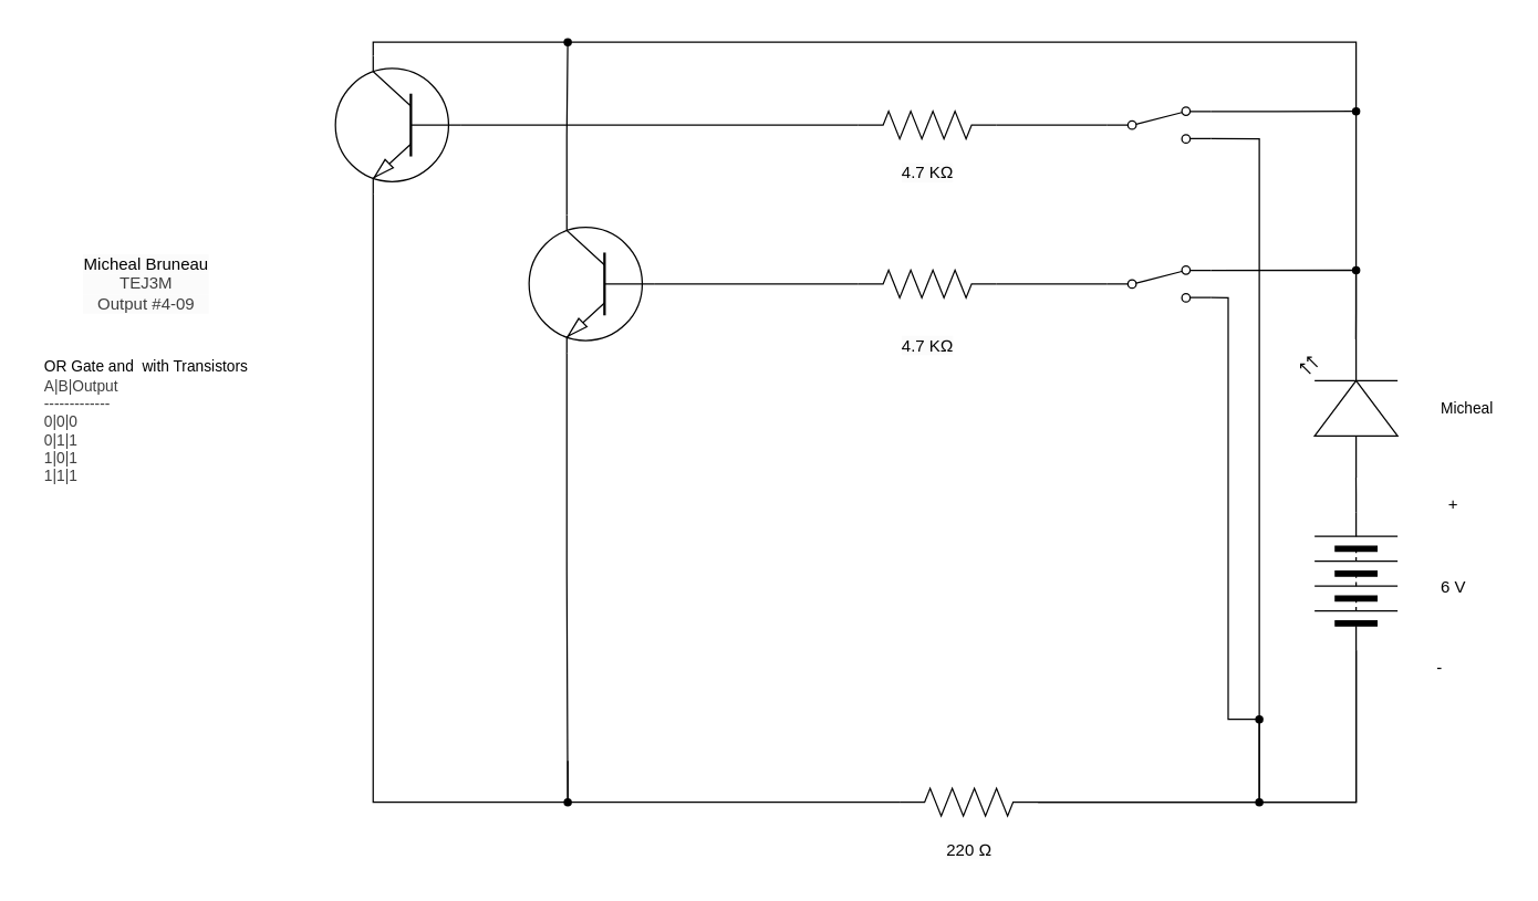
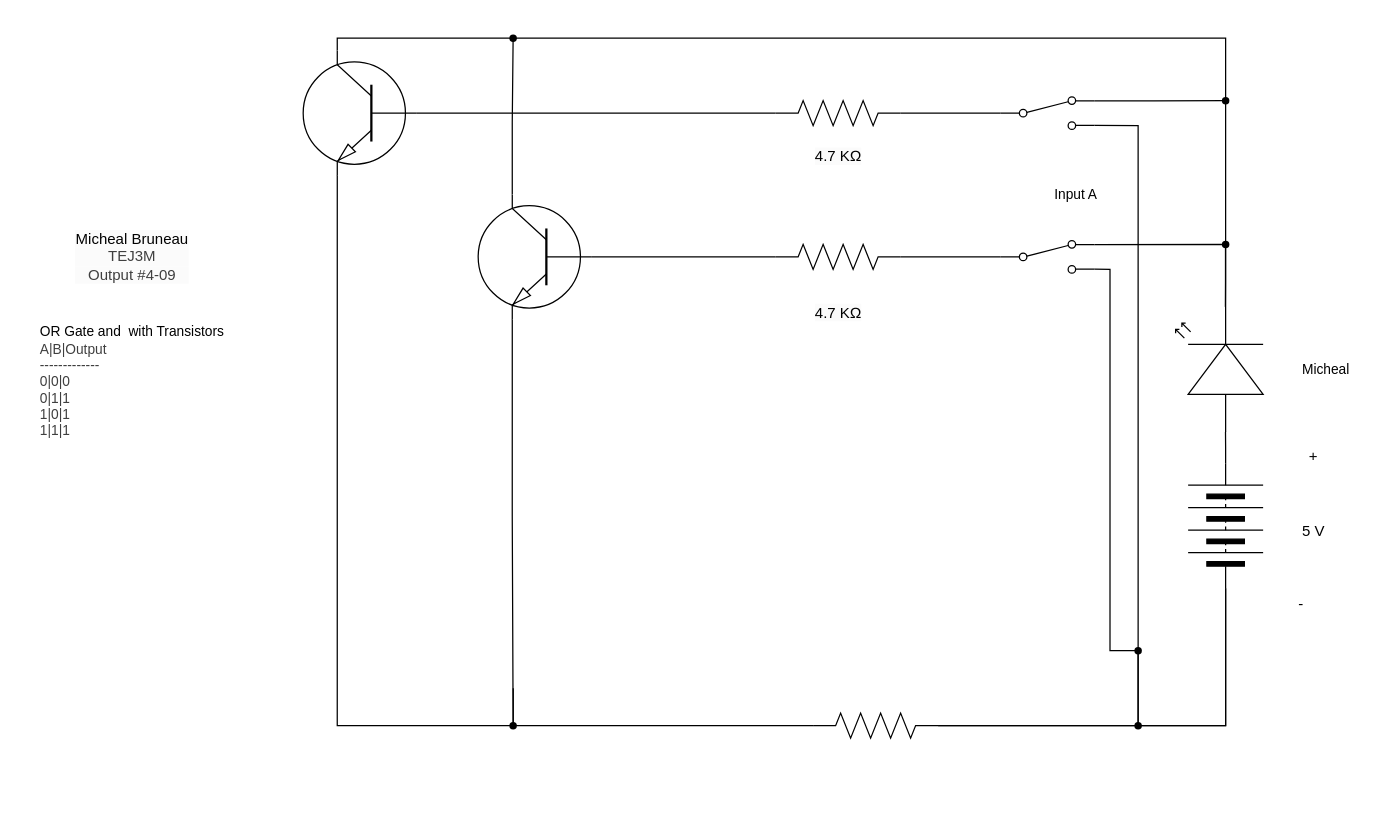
  <mxCell id="0" />
  <mxCell id="1" parent="0" />
  <mxCell id="2" value="&lt;span style=&quot;scrollbar-color: rgb(226, 226, 226) rgb(251, 251, 251); background-color: rgb(251, 251, 251); color: rgb(0, 0, 0);&quot;&gt;Micheal Bruneau&lt;/span&gt;&lt;div style=&quot;scrollbar-color: rgb(226, 226, 226) rgb(251, 251, 251); background-color: rgb(251, 251, 251); color: rgb(63, 63, 63);&quot;&gt;TEJ3M&lt;/div&gt;&lt;div style=&quot;scrollbar-color: rgb(226, 226, 226) rgb(251, 251, 251); background-color: rgb(251, 251, 251); color: rgb(63, 63, 63);&quot;&gt;Output #4-09&lt;/div&gt;" style="text;html=1;align=center;verticalAlign=middle;resizable=0;points=[];autosize=1;strokeColor=none;fillColor=none;" vertex="1" parent="1"><mxGeometry x="50" y="175" width="110" height="60" as="geometry" /></mxCell>
  <mxCell id="3" style="edgeStyle=orthogonalEdgeStyle;shape=connector;rounded=0;html=1;exitX=0;exitY=0.5;exitDx=0;exitDy=0;entryX=1;entryY=0.88;entryDx=0;entryDy=0;strokeColor=default;align=center;verticalAlign=middle;fontFamily=Helvetica;fontSize=11;fontColor=default;labelBackgroundColor=default;endArrow=none;endFill=0;" edge="1" parent="1" source="4" target="29"><mxGeometry relative="1" as="geometry"><Array as="points"><mxPoint x="980" y="580" /><mxPoint x="910" y="580" /><mxPoint x="910" y="100" /></Array></mxGeometry></mxCell>
  <mxCell id="4" value="" style="pointerEvents=1;verticalLabelPosition=bottom;shadow=0;dashed=0;align=center;html=1;verticalAlign=top;shape=mxgraph.electrical.miscellaneous.batteryStack;rotation=-90;" vertex="1" parent="1"><mxGeometry x="930" y="390" width="100" height="60" as="geometry" /></mxCell>
  <mxCell id="5" value="+" style="text;html=1;align=center;verticalAlign=middle;resizable=0;points=[];autosize=1;strokeColor=none;fillColor=none;" vertex="1" parent="1"><mxGeometry x="1035" y="350" width="30" height="30" as="geometry" /></mxCell>
  <mxCell id="6" value="-" style="text;html=1;align=center;verticalAlign=middle;resizable=0;points=[];autosize=1;strokeColor=none;fillColor=none;" vertex="1" parent="1"><mxGeometry x="1025" y="468" width="30" height="30" as="geometry" /></mxCell>
- <mxCell id="7" value="6 V" style="text;html=1;align=center;verticalAlign=middle;resizable=0;points=[];autosize=1;strokeColor=none;fillColor=none;" vertex="1" parent="1"><mxGeometry x="1030" y="410" width="40" height="30" as="geometry" /></mxCell>
+ <mxCell id="7" value="5 V" style="text;html=1;align=center;verticalAlign=middle;resizable=0;points=[];autosize=1;strokeColor=none;fillColor=none;" vertex="1" parent="1"><mxGeometry x="1030" y="410" width="40" height="30" as="geometry" /></mxCell>
  <mxCell id="8" style="edgeStyle=orthogonalEdgeStyle;shape=connector;rounded=0;html=1;exitX=0.7;exitY=0;exitDx=0;exitDy=0;exitPerimeter=0;strokeColor=default;align=center;verticalAlign=middle;fontFamily=Helvetica;fontSize=11;fontColor=default;labelBackgroundColor=default;endArrow=none;endFill=0;" edge="1" parent="1" source="9" target="45"><mxGeometry relative="1" as="geometry" /></mxCell>
  <mxCell id="9" value="" style="verticalLabelPosition=bottom;shadow=0;dashed=0;align=center;html=1;verticalAlign=top;shape=mxgraph.electrical.transistors.npn_transistor_1;rotation=-180;flipV=1;" vertex="1" parent="1"><mxGeometry x="380" y="155" width="95" height="100" as="geometry" /></mxCell>
  <mxCell id="10" style="edgeStyle=orthogonalEdgeStyle;shape=connector;rounded=0;html=1;exitX=1;exitY=0.5;exitDx=0;exitDy=0;exitPerimeter=0;entryX=0;entryY=0.5;entryDx=0;entryDy=0;strokeColor=default;align=center;verticalAlign=middle;fontFamily=Helvetica;fontSize=11;fontColor=default;labelBackgroundColor=default;endArrow=none;endFill=0;" edge="1" parent="1" source="11" target="24"><mxGeometry relative="1" as="geometry" /></mxCell>
  <mxCell id="11" value="" style="pointerEvents=1;verticalLabelPosition=bottom;shadow=0;dashed=0;align=center;html=1;verticalAlign=top;shape=mxgraph.electrical.resistors.resistor_2;fontFamily=Helvetica;fontSize=11;fontColor=default;labelBackgroundColor=default;" vertex="1" parent="1"><mxGeometry x="620" y="195" width="100" height="20" as="geometry" /></mxCell>
  <mxCell id="12" style="edgeStyle=orthogonalEdgeStyle;shape=connector;curved=0;rounded=0;html=1;exitDx=0;exitDy=0;exitPerimeter=0;entryX=0;entryY=0.5;entryDx=0;entryDy=0;strokeColor=default;align=center;verticalAlign=middle;fontFamily=Helvetica;fontSize=11;fontColor=default;labelBackgroundColor=default;endArrow=none;endFill=0;" edge="1" parent="1" source="19" target="4"><mxGeometry relative="1" as="geometry" /></mxCell>
  <mxCell id="13" style="edgeStyle=orthogonalEdgeStyle;shape=connector;curved=0;rounded=0;html=1;exitDx=0;exitDy=0;exitPerimeter=0;strokeColor=default;align=center;verticalAlign=middle;fontFamily=Helvetica;fontSize=11;fontColor=default;labelBackgroundColor=default;endArrow=none;endFill=0;entryX=1;entryY=0.88;entryDx=0;entryDy=0;" edge="1" parent="1" source="32" target="24"><mxGeometry relative="1" as="geometry"><mxPoint x="890" y="300" as="targetPoint" /><Array as="points" /></mxGeometry></mxCell>
  <mxCell id="14" value="" style="pointerEvents=1;verticalLabelPosition=bottom;shadow=0;dashed=0;align=center;html=1;verticalAlign=top;shape=mxgraph.electrical.resistors.resistor_2;fontFamily=Helvetica;fontSize=11;fontColor=default;labelBackgroundColor=default;" vertex="1" parent="1"><mxGeometry x="650" y="570" width="100" height="20" as="geometry" /></mxCell>
  <mxCell id="15" style="edgeStyle=orthogonalEdgeStyle;shape=connector;curved=0;rounded=0;html=1;exitX=0;exitY=0.5;exitDx=0;exitDy=0;exitPerimeter=0;entryX=0;entryY=0.5;entryDx=0;entryDy=0;entryPerimeter=0;strokeColor=default;align=center;verticalAlign=middle;fontFamily=Helvetica;fontSize=11;fontColor=default;labelBackgroundColor=default;endArrow=none;endFill=0;" edge="1" parent="1" source="9" target="11"><mxGeometry relative="1" as="geometry" /></mxCell>
  <mxCell id="16" style="edgeStyle=orthogonalEdgeStyle;shape=connector;curved=0;rounded=0;html=1;exitX=0.7;exitY=1;exitDx=0;exitDy=0;exitPerimeter=0;strokeColor=default;align=center;verticalAlign=middle;fontFamily=Helvetica;fontSize=11;fontColor=default;labelBackgroundColor=default;endArrow=none;endFill=0;" edge="1" parent="1" source="9" target="35"><mxGeometry relative="1" as="geometry"><mxPoint x="410.1" y="450" as="targetPoint" /></mxGeometry></mxCell>
  <mxCell id="17" style="edgeStyle=orthogonalEdgeStyle;shape=connector;curved=0;rounded=0;html=1;exitX=1;exitY=0.57;exitDx=0;exitDy=0;exitPerimeter=0;entryX=0;entryY=0.5;entryDx=0;entryDy=0;entryPerimeter=0;strokeColor=default;align=center;verticalAlign=middle;fontFamily=Helvetica;fontSize=11;fontColor=default;labelBackgroundColor=default;endArrow=none;endFill=0;" edge="1" parent="1" target="14"><mxGeometry relative="1" as="geometry"><mxPoint x="410.1" y="550" as="sourcePoint" /><Array as="points"><mxPoint x="410" y="580" /></Array></mxGeometry></mxCell>
  <mxCell id="18" value="" style="edgeStyle=orthogonalEdgeStyle;shape=connector;curved=0;rounded=0;html=1;exitX=1;exitY=0.5;exitDx=0;exitDy=0;exitPerimeter=0;entryDx=0;entryDy=0;strokeColor=default;align=center;verticalAlign=middle;fontFamily=Helvetica;fontSize=11;fontColor=default;labelBackgroundColor=default;endArrow=none;endFill=0;" edge="1" parent="1" source="14" target="19"><mxGeometry relative="1" as="geometry"><mxPoint x="750" y="580" as="sourcePoint" /><mxPoint x="980" y="470" as="targetPoint" /></mxGeometry></mxCell>
  <mxCell id="19" value="" style="shape=waypoint;sketch=0;fillStyle=solid;size=6;pointerEvents=1;points=[];fillColor=none;resizable=0;rotatable=0;perimeter=centerPerimeter;snapToPoint=1;fontFamily=Helvetica;fontSize=11;fontColor=default;labelBackgroundColor=default;" vertex="1" parent="1"><mxGeometry x="900" y="570" width="20" height="20" as="geometry" /></mxCell>
- <mxCell id="21" value="&lt;span style=&quot;color: rgb(0, 0, 0); font-size: 12px; background-color: rgb(251, 251, 251);&quot;&gt;220 Ω&lt;/span&gt;" style="text;html=1;align=center;verticalAlign=middle;resizable=0;points=[];autosize=1;strokeColor=none;fillColor=none;fontFamily=Helvetica;fontSize=11;fontColor=default;labelBackgroundColor=default;" vertex="1" parent="1"><mxGeometry x="670" y="600" width="60" height="30" as="geometry" /></mxCell>
+ <mxCell id="20" value="Input A" style="text;html=1;align=center;verticalAlign=middle;resizable=0;points=[];autosize=1;strokeColor=none;fillColor=none;fontFamily=Helvetica;fontSize=11;fontColor=default;labelBackgroundColor=default;" vertex="1" parent="1"><mxGeometry x="830" y="140" width="60" height="30" as="geometry" /></mxCell>
  <mxCell id="22" value="&lt;span style=&quot;font-size: 12px; background-color: rgb(251, 251, 251);&quot;&gt;4.7 KΩ&lt;/span&gt;" style="text;html=1;align=center;verticalAlign=middle;resizable=0;points=[];autosize=1;strokeColor=none;fillColor=none;fontFamily=Helvetica;fontSize=11;fontColor=default;labelBackgroundColor=default;" vertex="1" parent="1"><mxGeometry x="640" y="235" width="60" height="30" as="geometry" /></mxCell>
  <mxCell id="23" value="Micheal" style="text;html=1;align=center;verticalAlign=middle;resizable=0;points=[];autosize=1;strokeColor=none;fillColor=none;fontFamily=Helvetica;fontSize=11;fontColor=default;labelBackgroundColor=default;" vertex="1" parent="1"><mxGeometry x="1030" y="280" width="60" height="30" as="geometry" /></mxCell>
  <mxCell id="24" value="" style="html=1;shape=mxgraph.electrical.electro-mechanical.twoWaySwitch;aspect=fixed;elSwitchState=2;" vertex="1" parent="1"><mxGeometry x="800" y="192" width="75" height="26" as="geometry" /></mxCell>
  <mxCell id="25" value="" style="verticalLabelPosition=bottom;shadow=0;dashed=0;align=center;html=1;verticalAlign=top;shape=mxgraph.electrical.transistors.npn_transistor_1;rotation=-180;flipV=1;" vertex="1" parent="1"><mxGeometry x="240" y="40" width="95" height="100" as="geometry" /></mxCell>
  <mxCell id="26" style="edgeStyle=orthogonalEdgeStyle;shape=connector;rounded=0;html=1;exitX=1;exitY=0.5;exitDx=0;exitDy=0;exitPerimeter=0;entryX=0;entryY=0.5;entryDx=0;entryDy=0;strokeColor=default;align=center;verticalAlign=middle;fontFamily=Helvetica;fontSize=11;fontColor=default;labelBackgroundColor=default;endArrow=none;endFill=0;" edge="1" parent="1" source="27" target="29"><mxGeometry relative="1" as="geometry" /></mxCell>
  <mxCell id="27" value="" style="pointerEvents=1;verticalLabelPosition=bottom;shadow=0;dashed=0;align=center;html=1;verticalAlign=top;shape=mxgraph.electrical.resistors.resistor_2;fontFamily=Helvetica;fontSize=11;fontColor=default;labelBackgroundColor=default;" vertex="1" parent="1"><mxGeometry x="620" y="80" width="100" height="20" as="geometry" /></mxCell>
  <mxCell id="28" value="&lt;span style=&quot;font-size: 12px; background-color: rgb(251, 251, 251);&quot;&gt;4.7 KΩ&lt;/span&gt;" style="text;html=1;align=center;verticalAlign=middle;resizable=0;points=[];autosize=1;strokeColor=none;fillColor=none;fontFamily=Helvetica;fontSize=11;fontColor=default;labelBackgroundColor=default;" vertex="1" parent="1"><mxGeometry x="640" y="110" width="60" height="30" as="geometry" /></mxCell>
  <mxCell id="29" value="" style="html=1;shape=mxgraph.electrical.electro-mechanical.twoWaySwitch;aspect=fixed;elSwitchState=2;" vertex="1" parent="1"><mxGeometry x="800" y="77" width="75" height="26" as="geometry" /></mxCell>
  <mxCell id="30" style="edgeStyle=orthogonalEdgeStyle;shape=connector;rounded=0;html=1;exitX=0;exitY=0.5;exitDx=0;exitDy=0;exitPerimeter=0;entryX=0;entryY=0.5;entryDx=0;entryDy=0;entryPerimeter=0;strokeColor=default;align=center;verticalAlign=middle;fontFamily=Helvetica;fontSize=11;fontColor=default;labelBackgroundColor=default;endArrow=none;endFill=0;" edge="1" parent="1" source="27" target="25"><mxGeometry relative="1" as="geometry" /></mxCell>
  <mxCell id="31" value="" style="edgeStyle=orthogonalEdgeStyle;shape=connector;curved=0;rounded=0;html=1;exitX=1;exitY=0.5;exitDx=0;exitDy=0;exitPerimeter=0;strokeColor=default;align=center;verticalAlign=middle;fontFamily=Helvetica;fontSize=11;fontColor=default;labelBackgroundColor=default;endArrow=none;endFill=0;entryDx=0;entryDy=0;" edge="1" parent="1" source="14" target="32"><mxGeometry relative="1" as="geometry"><mxPoint x="875" y="290" as="targetPoint" /><Array as="points"><mxPoint x="910" y="580" /></Array><mxPoint x="750" y="580" as="sourcePoint" /></mxGeometry></mxCell>
  <mxCell id="32" value="" style="shape=waypoint;sketch=0;fillStyle=solid;size=6;pointerEvents=1;points=[];fillColor=none;resizable=0;rotatable=0;perimeter=centerPerimeter;snapToPoint=1;fontFamily=Helvetica;fontSize=11;fontColor=default;labelBackgroundColor=default;" vertex="1" parent="1"><mxGeometry x="900" y="510" width="20" height="20" as="geometry" /></mxCell>
  <mxCell id="33" value="&lt;div style=&quot;scrollbar-color: rgb(226, 226, 226) rgb(251, 251, 251); font-size: 11px; text-align: left; color: rgb(63, 63, 63);&quot;&gt;&lt;font color=&quot;#000000&quot;&gt;&lt;span style=&quot;background-color: rgb(255, 255, 255);&quot;&gt;OR Gate and&amp;nbsp; with Transistors&lt;/span&gt;&lt;/font&gt;&lt;/div&gt;&lt;div style=&quot;scrollbar-color: rgb(226, 226, 226) rgb(251, 251, 251); font-size: 11px; text-align: left; color: rgb(63, 63, 63);&quot;&gt;&lt;span style=&quot;color: light-dark(rgb(63, 63, 63), rgb(183, 183, 183));&quot;&gt;A|B|Output&lt;/span&gt;&lt;/div&gt;&lt;div style=&quot;color: rgb(63, 63, 63); scrollbar-color: rgb(226, 226, 226) rgb(251, 251, 251); font-size: 11px; text-align: left;&quot;&gt;-------------&lt;/div&gt;&lt;div style=&quot;color: rgb(63, 63, 63); scrollbar-color: rgb(226, 226, 226) rgb(251, 251, 251); font-size: 11px; text-align: left;&quot;&gt;0|0|0&lt;/div&gt;&lt;div style=&quot;color: rgb(63, 63, 63); scrollbar-color: rgb(226, 226, 226) rgb(251, 251, 251); font-size: 11px; text-align: left;&quot;&gt;0|1|1&lt;/div&gt;&lt;div style=&quot;color: rgb(63, 63, 63); scrollbar-color: rgb(226, 226, 226) rgb(251, 251, 251); font-size: 11px; text-align: left;&quot;&gt;1|0|1&lt;/div&gt;&lt;div style=&quot;color: rgb(63, 63, 63); scrollbar-color: rgb(226, 226, 226) rgb(251, 251, 251); font-size: 11px; text-align: left;&quot;&gt;1|1|1&lt;/div&gt;" style="text;html=1;align=center;verticalAlign=middle;resizable=0;points=[];autosize=1;strokeColor=none;fillColor=none;" vertex="1" parent="1"><mxGeometry x="20" y="250" width="170" height="110" as="geometry" /></mxCell>
  <mxCell id="34" value="" style="verticalLabelPosition=bottom;shadow=0;dashed=0;align=center;html=1;verticalAlign=top;shape=mxgraph.electrical.opto_electronics.led_2;pointerEvents=1;rotation=-90;" vertex="1" parent="1"><mxGeometry x="925" y="260" width="100" height="70" as="geometry" /></mxCell>
  <mxCell id="35" value="" style="shape=waypoint;sketch=0;fillStyle=solid;size=6;pointerEvents=1;points=[];fillColor=none;resizable=0;rotatable=0;perimeter=centerPerimeter;snapToPoint=1;" vertex="1" parent="1"><mxGeometry x="400" y="570" width="20" height="20" as="geometry" /></mxCell>
  <mxCell id="36" style="edgeStyle=orthogonalEdgeStyle;html=1;exitX=0.7;exitY=1;exitDx=0;exitDy=0;exitPerimeter=0;entryX=0.3;entryY=0.9;entryDx=0;entryDy=0;entryPerimeter=0;endArrow=none;endFill=0;rounded=0;" edge="1" parent="1" source="25" target="35"><mxGeometry relative="1" as="geometry"><Array as="points"><mxPoint x="269" y="580" /></Array></mxGeometry></mxCell>
  <mxCell id="37" style="edgeStyle=orthogonalEdgeStyle;shape=connector;rounded=0;html=1;exitX=1;exitY=0.12;exitDx=0;exitDy=0;entryX=1;entryY=0.57;entryDx=0;entryDy=0;entryPerimeter=0;strokeColor=default;align=center;verticalAlign=middle;fontFamily=Helvetica;fontSize=11;fontColor=default;labelBackgroundColor=default;endArrow=none;endFill=0;" edge="1" parent="1" source="24" target="34"><mxGeometry relative="1" as="geometry" /></mxCell>
  <mxCell id="38" style="edgeStyle=orthogonalEdgeStyle;shape=connector;rounded=0;html=1;exitDx=0;exitDy=0;entryX=1;entryY=0.57;entryDx=0;entryDy=0;entryPerimeter=0;strokeColor=default;align=center;verticalAlign=middle;fontFamily=Helvetica;fontSize=11;fontColor=default;labelBackgroundColor=default;endArrow=none;endFill=0;" edge="1" parent="1" source="40" target="34"><mxGeometry relative="1" as="geometry" /></mxCell>
  <mxCell id="39" value="" style="edgeStyle=orthogonalEdgeStyle;shape=connector;rounded=0;html=1;exitDx=0;exitDy=0;entryDx=0;entryDy=0;entryPerimeter=0;strokeColor=default;align=center;verticalAlign=middle;fontFamily=Helvetica;fontSize=11;fontColor=default;labelBackgroundColor=default;endArrow=none;endFill=0;" edge="1" parent="1" source="42" target="40"><mxGeometry relative="1" as="geometry"><mxPoint x="875" y="80" as="sourcePoint" /><mxPoint x="980" y="245" as="targetPoint" /></mxGeometry></mxCell>
  <mxCell id="40" value="" style="shape=waypoint;sketch=0;fillStyle=solid;size=6;pointerEvents=1;points=[];fillColor=none;resizable=0;rotatable=0;perimeter=centerPerimeter;snapToPoint=1;fontFamily=Helvetica;fontSize=11;fontColor=default;labelBackgroundColor=default;" vertex="1" parent="1"><mxGeometry x="970" y="185" width="20" height="20" as="geometry" /></mxCell>
  <mxCell id="41" value="" style="edgeStyle=orthogonalEdgeStyle;shape=connector;rounded=0;html=1;exitX=1;exitY=0.12;exitDx=0;exitDy=0;entryDx=0;entryDy=0;entryPerimeter=0;strokeColor=default;align=center;verticalAlign=middle;fontFamily=Helvetica;fontSize=11;fontColor=default;labelBackgroundColor=default;endArrow=none;endFill=0;" edge="1" parent="1" source="29" target="42"><mxGeometry relative="1" as="geometry"><mxPoint x="875" y="80" as="sourcePoint" /><mxPoint x="980" y="195" as="targetPoint" /></mxGeometry></mxCell>
  <mxCell id="42" value="" style="shape=waypoint;sketch=0;fillStyle=solid;size=6;pointerEvents=1;points=[];fillColor=none;resizable=0;rotatable=0;perimeter=centerPerimeter;snapToPoint=1;fontFamily=Helvetica;fontSize=11;fontColor=default;labelBackgroundColor=default;" vertex="1" parent="1"><mxGeometry x="970" y="70" width="20" height="20" as="geometry" /></mxCell>
  <mxCell id="43" style="edgeStyle=orthogonalEdgeStyle;shape=connector;rounded=0;html=1;exitDx=0;exitDy=0;exitPerimeter=0;entryX=0.75;entryY=-0.05;entryDx=0;entryDy=0;entryPerimeter=0;strokeColor=default;align=center;verticalAlign=middle;fontFamily=Helvetica;fontSize=11;fontColor=default;labelBackgroundColor=default;endArrow=none;endFill=0;" edge="1" parent="1" source="45" target="42"><mxGeometry relative="1" as="geometry"><Array as="points"><mxPoint x="980" y="30" /></Array></mxGeometry></mxCell>
  <mxCell id="44" value="" style="edgeStyle=orthogonalEdgeStyle;shape=connector;rounded=0;html=1;exitX=0.7;exitY=0;exitDx=0;exitDy=0;exitPerimeter=0;entryDx=0;entryDy=0;entryPerimeter=0;strokeColor=default;align=center;verticalAlign=middle;fontFamily=Helvetica;fontSize=11;fontColor=default;labelBackgroundColor=default;endArrow=none;endFill=0;" edge="1" parent="1" source="25" target="45"><mxGeometry relative="1" as="geometry"><mxPoint x="269" y="40" as="sourcePoint" /><mxPoint x="980" y="80" as="targetPoint" /><Array as="points"><mxPoint x="269" y="30" /></Array></mxGeometry></mxCell>
  <mxCell id="45" value="" style="shape=waypoint;sketch=0;fillStyle=solid;size=6;pointerEvents=1;points=[];fillColor=none;resizable=0;rotatable=0;perimeter=centerPerimeter;snapToPoint=1;fontFamily=Helvetica;fontSize=11;fontColor=default;labelBackgroundColor=default;" vertex="1" parent="1"><mxGeometry x="400" y="20" width="20" height="20" as="geometry" /></mxCell>
  <mxCell id="46" style="edgeStyle=orthogonalEdgeStyle;shape=connector;rounded=0;html=1;exitX=1;exitY=0.5;exitDx=0;exitDy=0;entryX=0;entryY=0.57;entryDx=0;entryDy=0;entryPerimeter=0;strokeColor=default;align=center;verticalAlign=middle;fontFamily=Helvetica;fontSize=11;fontColor=default;labelBackgroundColor=default;endArrow=none;endFill=0;" edge="1" parent="1" source="4" target="34"><mxGeometry relative="1" as="geometry" /></mxCell>
